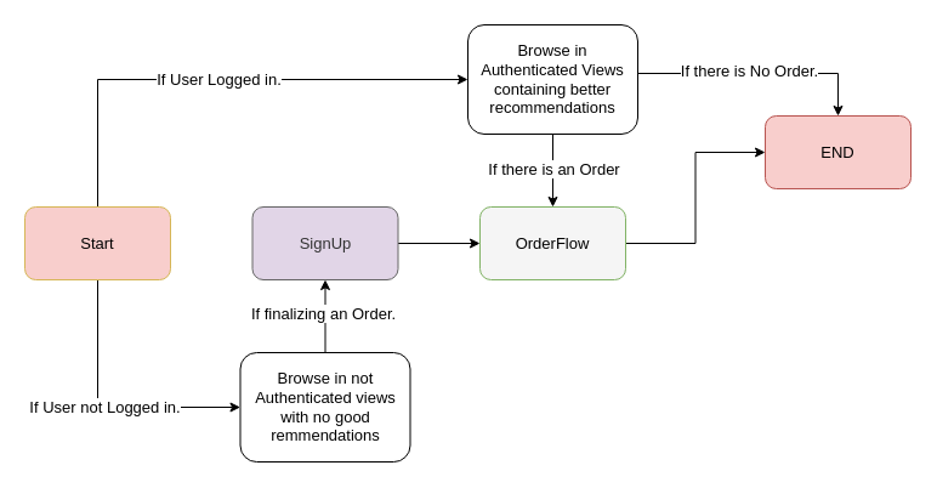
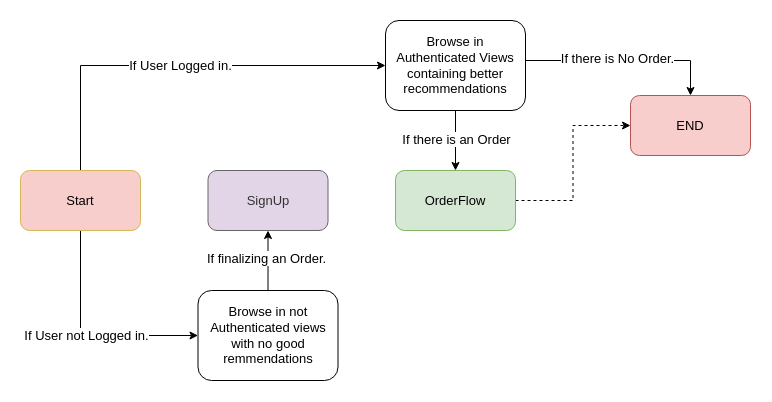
  <mxCell id="0" />
  <mxCell id="1" parent="0" />
  <mxCell id="2" value="If User Logged in." style="edgeStyle=orthogonalEdgeStyle;rounded=0;orthogonalLoop=1;jettySize=auto;html=1;fontSize=13;entryX=0;entryY=0.5;entryDx=0;entryDy=0;" edge="1" parent="1" source="4" target="9"><mxGeometry relative="1" as="geometry"><mxPoint x="360" y="65" as="targetPoint" /><Array as="points"><mxPoint x="80" y="65" /></Array></mxGeometry></mxCell>
  <mxCell id="3" value="If User not Logged in." style="edgeStyle=orthogonalEdgeStyle;rounded=0;orthogonalLoop=1;jettySize=auto;html=1;exitX=0.5;exitY=1;exitDx=0;exitDy=0;entryX=0;entryY=0.5;entryDx=0;entryDy=0;fontSize=13;" edge="1" parent="1" source="4" target="13"><mxGeometry relative="1" as="geometry"><Array as="points"><mxPoint x="80" y="335" /></Array></mxGeometry></mxCell>
  <mxCell id="4" value="Start" style="rounded=1;whiteSpace=wrap;html=1;fillColor=#f8cecc;strokeColor=#d6b656;fontSize=13;" vertex="1" parent="1"><mxGeometry x="20" y="170" width="120" height="60" as="geometry" /></mxCell>
  <mxCell id="5" style="edgeStyle=orthogonalEdgeStyle;rounded=0;orthogonalLoop=1;jettySize=auto;html=1;entryX=0.5;entryY=0;entryDx=0;entryDy=0;fontSize=13;" edge="1" parent="1" source="9" target="10"><mxGeometry relative="1" as="geometry"><Array as="points"><mxPoint x="690" y="60" /></Array></mxGeometry></mxCell>
  <mxCell id="6" value="If there is No Order." style="text;html=1;resizable=0;points=[];align=center;verticalAlign=middle;labelBackgroundColor=#ffffff;fontSize=13;" vertex="1" connectable="0" parent="5"><mxGeometry x="-0.087" y="3" relative="1" as="geometry"><mxPoint as="offset" /></mxGeometry></mxCell>
  <mxCell id="7" style="edgeStyle=orthogonalEdgeStyle;rounded=0;orthogonalLoop=1;jettySize=auto;html=1;entryX=0.5;entryY=0;entryDx=0;entryDy=0;fontSize=13;" edge="1" parent="1" source="9" target="15"><mxGeometry relative="1" as="geometry" /></mxCell>
  <mxCell id="8" value="If there is an Order" style="text;html=1;resizable=0;points=[];align=center;verticalAlign=middle;labelBackgroundColor=#ffffff;fontSize=13;" vertex="1" connectable="0" parent="7"><mxGeometry x="-0.057" relative="1" as="geometry"><mxPoint as="offset" /></mxGeometry></mxCell>
  <mxCell id="9" value="Browse in Authenticated Views containing better recommendations" style="rounded=1;whiteSpace=wrap;html=1;fontSize=13;" vertex="1" parent="1"><mxGeometry x="385" y="20" width="140" height="90" as="geometry" /></mxCell>
  <mxCell id="10" value="END" style="rounded=1;whiteSpace=wrap;html=1;fontSize=13;fillColor=#f8cecc;strokeColor=#b85450;" vertex="1" parent="1"><mxGeometry x="630" y="95" width="120" height="60" as="geometry" /></mxCell>
  <mxCell id="11" style="edgeStyle=orthogonalEdgeStyle;rounded=0;orthogonalLoop=1;jettySize=auto;html=1;fontSize=13;entryX=0.5;entryY=1;entryDx=0;entryDy=0;" edge="1" parent="1" source="13" target="17"><mxGeometry relative="1" as="geometry"><mxPoint x="250" y="250" as="targetPoint" /><Array as="points" /></mxGeometry></mxCell>
  <mxCell id="12" value="If finalizing an Order." style="text;html=1;resizable=0;points=[];align=center;verticalAlign=middle;labelBackgroundColor=#ffffff;fontSize=13;" vertex="1" connectable="0" parent="11"><mxGeometry x="0.092" y="2" relative="1" as="geometry"><mxPoint as="offset" /></mxGeometry></mxCell>
  <mxCell id="13" value="Browse in not Authenticated views with no good remmendations" style="rounded=1;whiteSpace=wrap;html=1;fontSize=13;" vertex="1" parent="1"><mxGeometry x="197.5" y="290" width="140" height="90" as="geometry" /></mxCell>
- <mxCell id="14" style="edgeStyle=orthogonalEdgeStyle;rounded=0;orthogonalLoop=1;jettySize=auto;html=1;entryX=0;entryY=0.5;entryDx=0;entryDy=0;fontSize=13;" edge="1" parent="1" source="15" target="10"><mxGeometry relative="1" as="geometry" /></mxCell>
- <mxCell id="15" value="OrderFlow" style="rounded=1;whiteSpace=wrap;html=1;fillColor=#f5f5f5;strokeColor=#82b366;fontSize=13;" vertex="1" parent="1"><mxGeometry x="395" y="170" width="120" height="60" as="geometry" /></mxCell>
- <mxCell id="16" style="edgeStyle=orthogonalEdgeStyle;rounded=0;orthogonalLoop=1;jettySize=auto;html=1;entryX=0;entryY=0.5;entryDx=0;entryDy=0;fontSize=13;" edge="1" parent="1" source="17" target="15"><mxGeometry relative="1" as="geometry" /></mxCell>
+ <mxCell id="14" style="edgeStyle=orthogonalEdgeStyle;rounded=0;orthogonalLoop=1;jettySize=auto;html=1;entryX=0;entryY=0.5;entryDx=0;entryDy=0;fontSize=13;dashed=1;" edge="1" parent="1" source="15" target="10"><mxGeometry relative="1" as="geometry" /></mxCell>
+ <mxCell id="15" value="OrderFlow" style="rounded=1;whiteSpace=wrap;html=1;fillColor=#d5e8d4;strokeColor=#82b366;fontSize=13;" vertex="1" parent="1"><mxGeometry x="395" y="170" width="120" height="60" as="geometry" /></mxCell>
  <mxCell id="17" value="SignUp" style="rounded=1;whiteSpace=wrap;html=1;fillColor=#e1d5e7;strokeColor=#666666;fontSize=13;fontColor=#333333;" vertex="1" parent="1"><mxGeometry x="207.5" y="170" width="120" height="60" as="geometry" /></mxCell>
